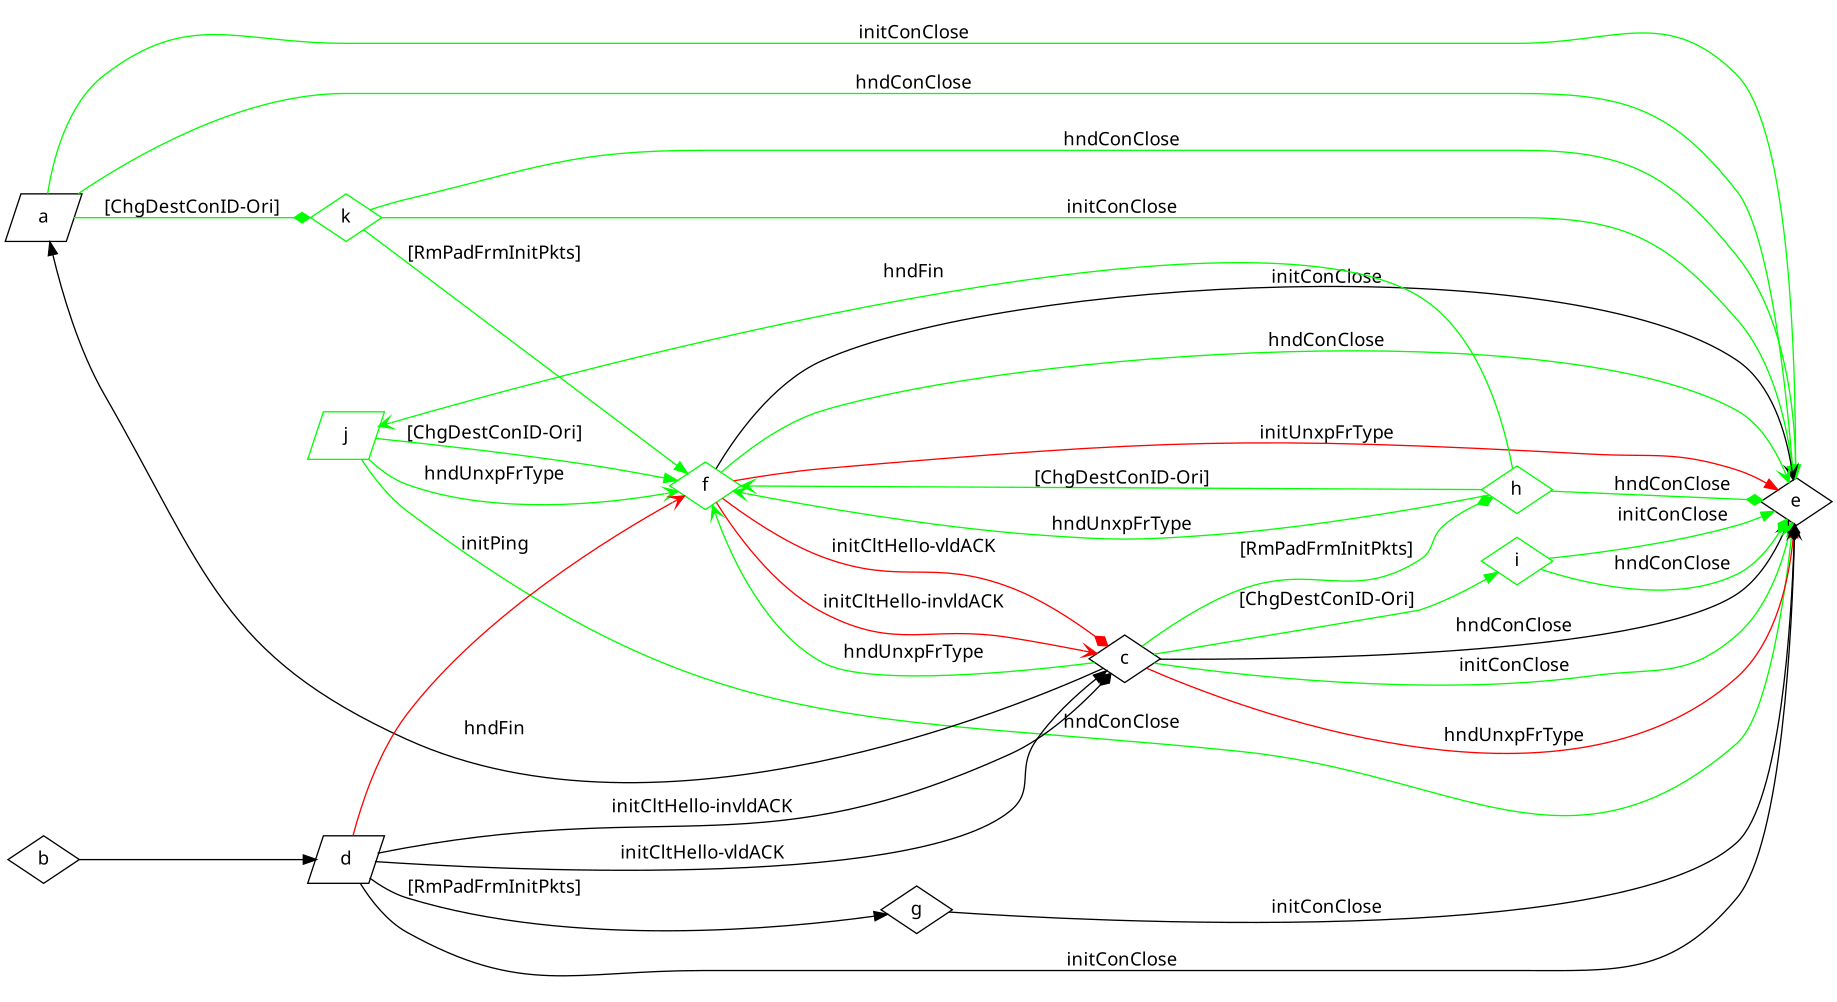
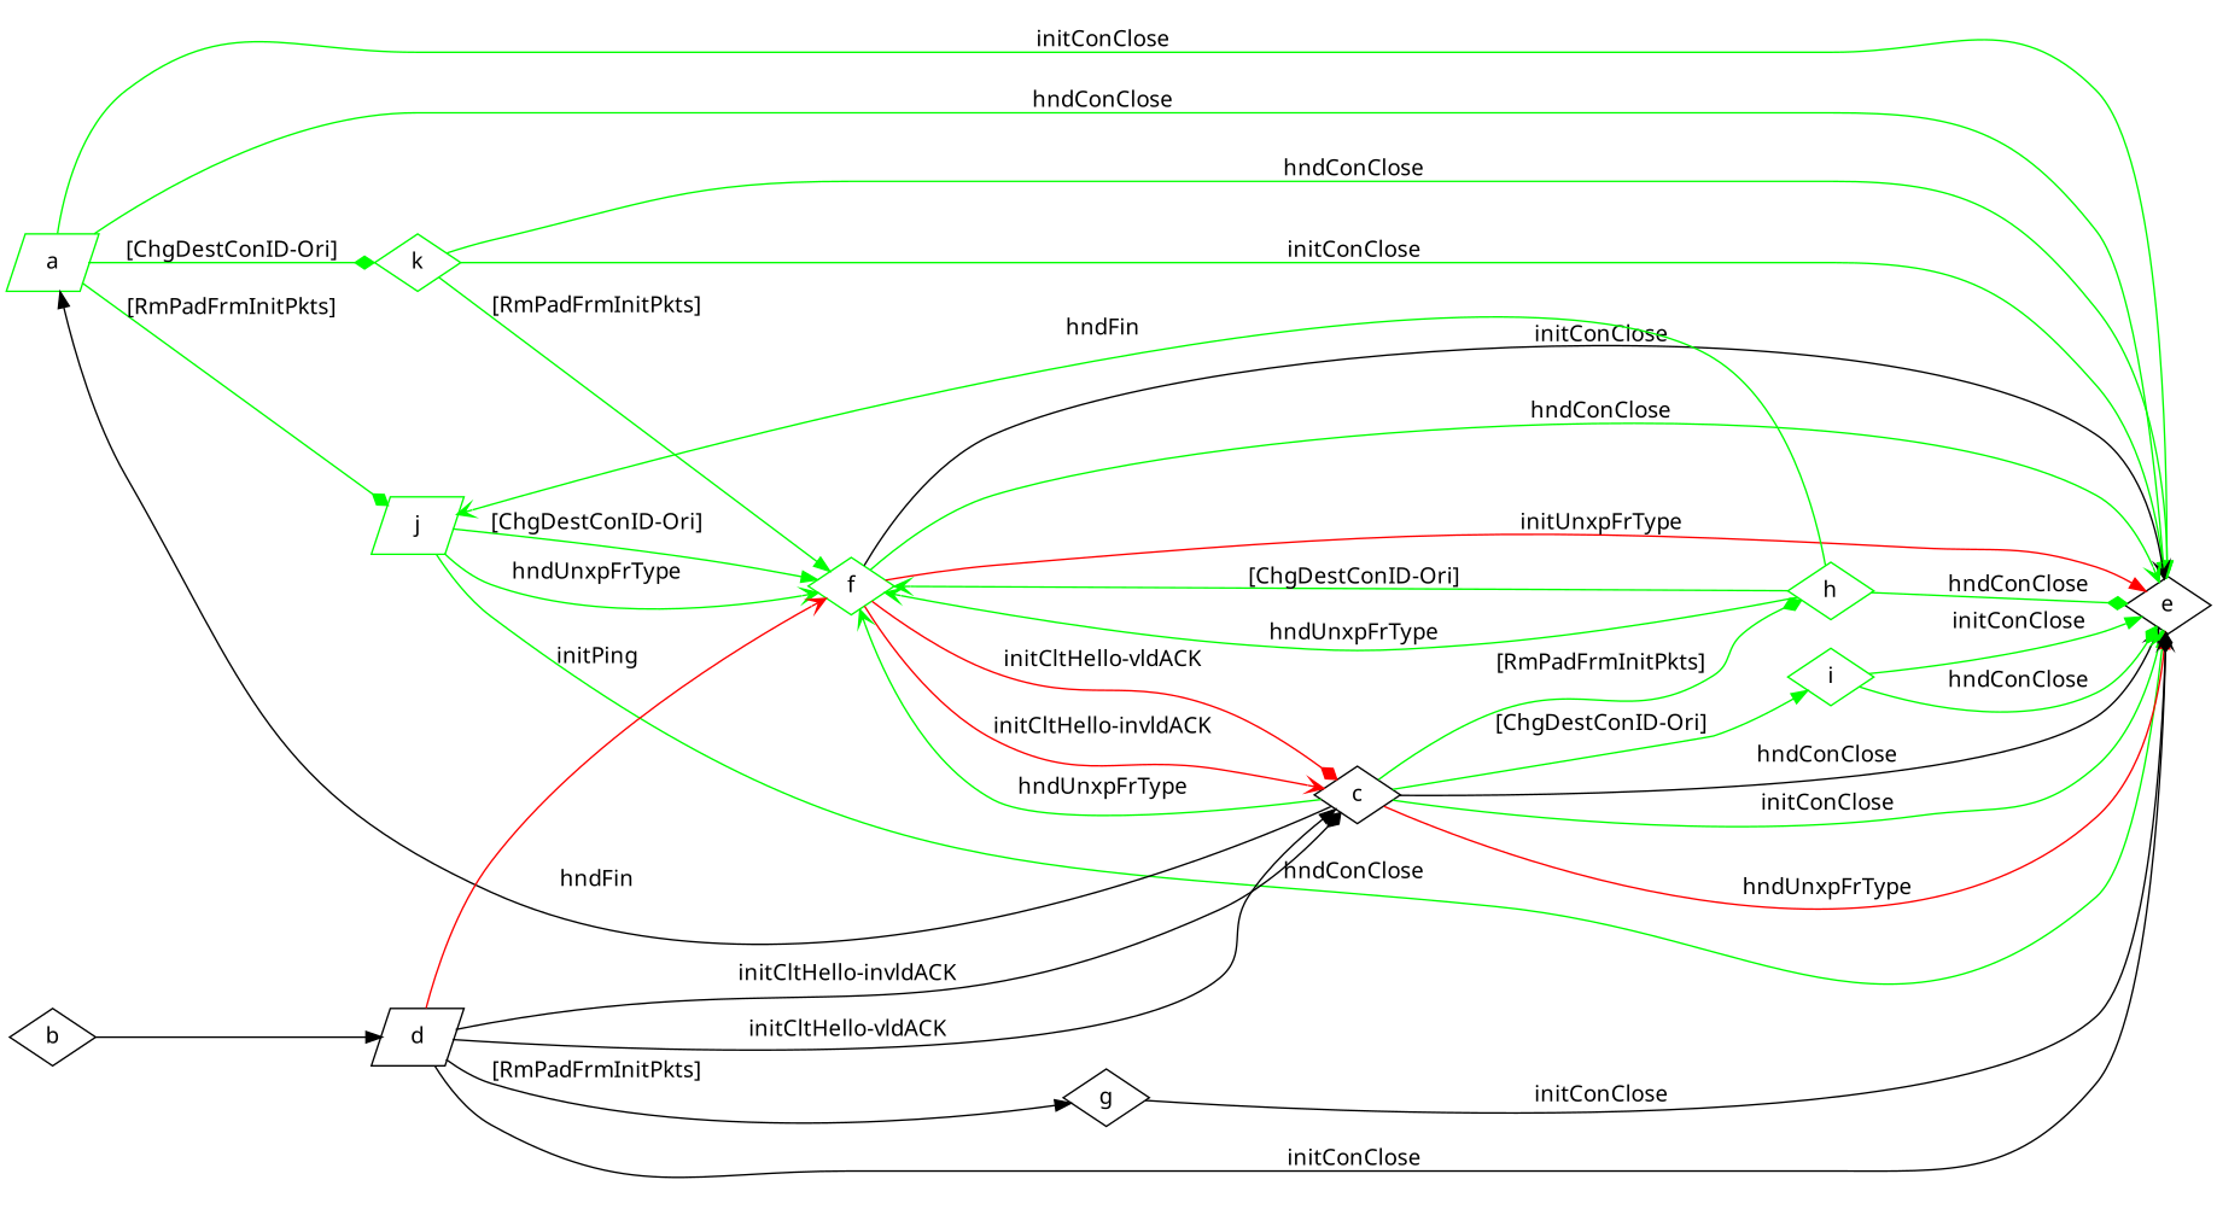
  digraph {
    fontname="Noto Sans"
    rankdir=LR
    node [fontname="Noto Sans" shape=diamond]
    edge [arrowhead=normal color=green fontname="Noto Sans"]
-   a [shape=parallelogram]
+   a [shape=parallelogram color=green]
    e
    j [color=green shape=parallelogram]
    k [color=green]
    f [color=green]
    c
    h [color=green]
    i [color=green]
    d [shape=parallelogram]
    b
    g
    a -> e [label="initConClose "]
    a -> e [arrowhead=diamond label="hndConClose "]
+   a -> j [arrowhead=diamond label="[RmPadFrmInitPkts] "]
    a -> k [arrowhead=diamond label="[ChgDestConID-Ori] "]
    j -> e [label="hndConClose "]
    j -> f [arrowhead=vee label="hndUnxpFrType "]
    j -> f [label="[ChgDestConID-Ori] "]
    k -> e [label="initConClose "]
    k -> e [label="hndConClose "]
    k -> f [label="[RmPadFrmInitPkts] "]
    f -> e [arrowhead=vee label="initConClose " color=""]
    f -> e [arrowhead=vee label="hndConClose "]
    f -> e [color=red label="initUnxpFrType "]
    f -> c [arrowhead=diamond color=red label="initCltHello-vldACK "]
    f -> c [arrowhead=vee color=red label="initCltHello-invldACK "]
    c -> a [label="hndFin " color=""]
    c -> e [arrowhead=vee label="hndConClose " color=""]
    c -> e [arrowhead=vee label="initConClose "]
    c -> e [color=red label="hndUnxpFrType "]
    c -> f [arrowhead=vee label="hndUnxpFrType "]
    c -> h [arrowhead=diamond label="[RmPadFrmInitPkts] "]
    c -> i [label="[ChgDestConID-Ori] "]
    h -> e [arrowhead=diamond label="hndConClose "]
    h -> j [arrowhead=vee label="hndFin "]
    h -> f [arrowhead=vee label="hndUnxpFrType "]
    h -> f [arrowhead=vee label="[ChgDestConID-Ori] "]
    i -> e [label="initConClose "]
    i -> e [arrowhead=diamond label="hndConClose "]
    d -> e [arrowhead=vee label="initConClose " color=""]
    d -> f [arrowhead=vee color=red label="initPing "]
    d -> c [label="initCltHello-vldACK " color=""]
    d -> c [arrowhead=diamond label="initCltHello-invldACK " color=""]
    d -> g [label="[RmPadFrmInitPkts] " color=""]
    b -> d [color=""]
    g -> e [arrowhead=diamond label="initConClose " color=""]
  }
